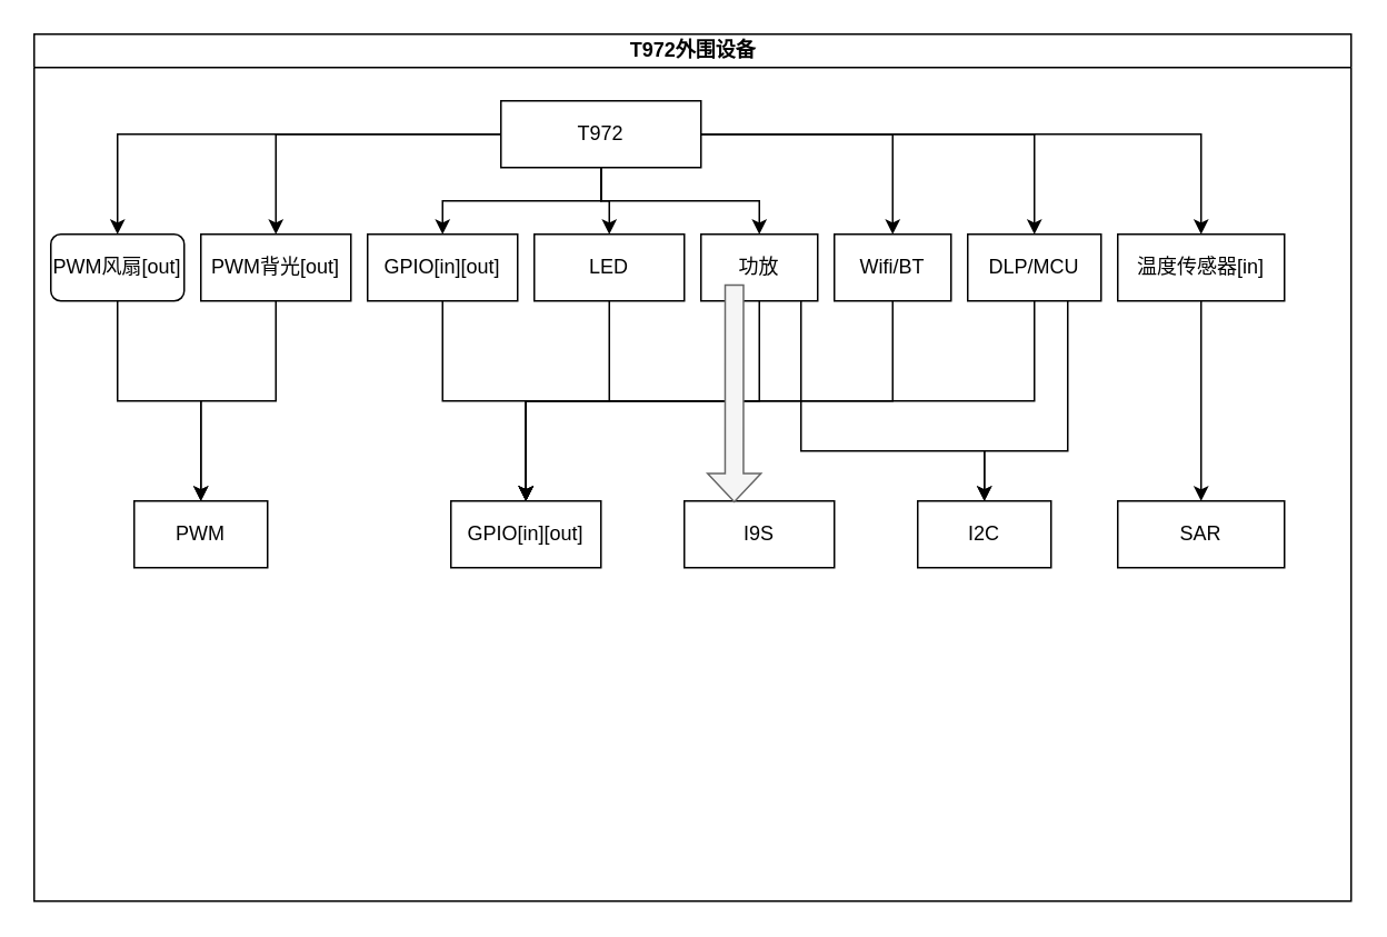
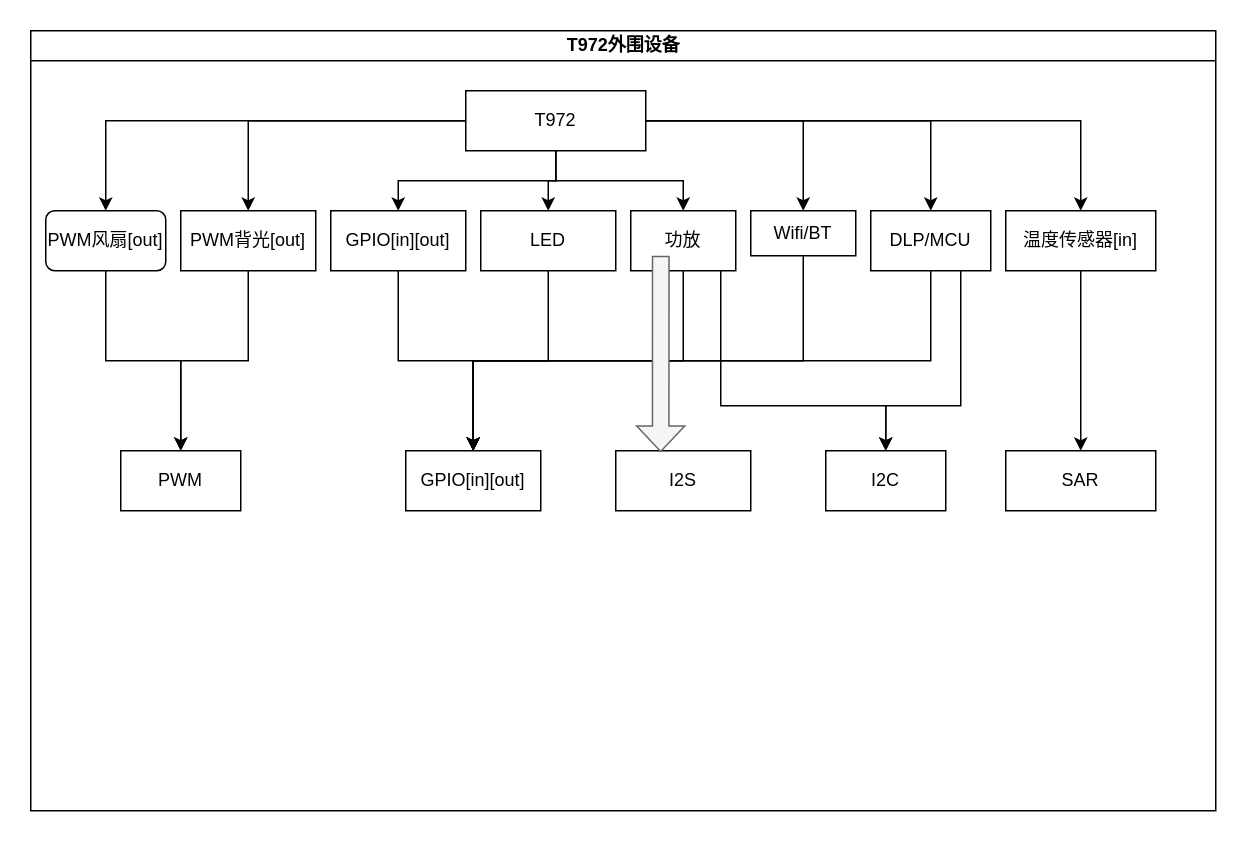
  <mxCell id="0" />
  <mxCell id="1" parent="0" />
  <mxCell id="2" value="T972外围设备" style="swimlane;html=1;startSize=20;horizontal=1;containerType=tree;glass=0;" parent="1" vertex="1"><mxGeometry x="20" y="20" width="790" height="520" as="geometry" /></mxCell>
- <mxCell id="3" value="T972" style="rounded=0;whiteSpace=wrap;html=1;" vertex="1" parent="2"><mxGeometry x="280" y="40" width="120" height="40" as="geometry" /></mxCell>
+ <mxCell id="3" value="T972" style="rounded=0;whiteSpace=wrap;html=1;" vertex="1" parent="2"><mxGeometry x="290" y="40" width="120" height="40" as="geometry" /></mxCell>
  <mxCell id="4" value="" style="edgeStyle=orthogonalEdgeStyle;rounded=0;orthogonalLoop=1;jettySize=auto;html=1;" edge="1" source="3" target="5" parent="2"><mxGeometry relative="1" as="geometry" /></mxCell>
  <mxCell id="5" value="GPIO[in][out]" style="rounded=0;whiteSpace=wrap;html=1;" vertex="1" parent="2"><mxGeometry x="200" y="120" width="90" height="40" as="geometry" /></mxCell>
  <mxCell id="6" value="" style="edgeStyle=orthogonalEdgeStyle;rounded=0;orthogonalLoop=1;jettySize=auto;html=1;" edge="1" source="3" target="7" parent="2"><mxGeometry relative="1" as="geometry" /></mxCell>
  <mxCell id="7" value="PWM风扇[out]" style="whiteSpace=wrap;html=1;rounded=1;" vertex="1" parent="2"><mxGeometry x="10" y="120" width="80" height="40" as="geometry" /></mxCell>
  <mxCell id="8" value="" style="edgeStyle=orthogonalEdgeStyle;rounded=0;orthogonalLoop=1;jettySize=auto;html=1;" edge="1" source="3" target="10" parent="2"><mxGeometry relative="1" as="geometry" /></mxCell>
  <mxCell id="9" style="edgeStyle=orthogonalEdgeStyle;rounded=0;orthogonalLoop=1;jettySize=auto;html=1;entryX=0.5;entryY=0;entryDx=0;entryDy=0;" edge="1" parent="2" source="10" target="27"><mxGeometry relative="1" as="geometry" /></mxCell>
  <mxCell id="10" value="PWM背光[out]" style="rounded=0;whiteSpace=wrap;html=1;" vertex="1" parent="2"><mxGeometry x="100" y="120" width="90" height="40" as="geometry" /></mxCell>
  <mxCell id="11" value="" style="edgeStyle=orthogonalEdgeStyle;rounded=0;orthogonalLoop=1;jettySize=auto;html=1;" edge="1" source="3" target="13" parent="2"><mxGeometry relative="1" as="geometry" /></mxCell>
  <mxCell id="12" style="edgeStyle=orthogonalEdgeStyle;rounded=0;orthogonalLoop=1;jettySize=auto;html=1;" edge="1" parent="2" source="13" target="29"><mxGeometry relative="1" as="geometry" /></mxCell>
  <mxCell id="13" value="LED" style="rounded=0;whiteSpace=wrap;html=1;" vertex="1" parent="2"><mxGeometry x="300" y="120" width="90" height="40" as="geometry" /></mxCell>
  <mxCell id="14" value="" style="edgeStyle=orthogonalEdgeStyle;rounded=0;orthogonalLoop=1;jettySize=auto;html=1;" edge="1" source="3" target="17" parent="2"><mxGeometry relative="1" as="geometry" /></mxCell>
  <mxCell id="15" style="edgeStyle=orthogonalEdgeStyle;rounded=0;orthogonalLoop=1;jettySize=auto;html=1;entryX=0.5;entryY=0;entryDx=0;entryDy=0;" edge="1" parent="2" source="17" target="29"><mxGeometry relative="1" as="geometry"><Array as="points"><mxPoint x="435" y="220" /><mxPoint x="295" y="220" /></Array></mxGeometry></mxCell>
  <mxCell id="16" style="edgeStyle=orthogonalEdgeStyle;rounded=0;orthogonalLoop=1;jettySize=auto;html=1;entryX=0.5;entryY=0;entryDx=0;entryDy=0;" edge="1" parent="2" source="17" target="34"><mxGeometry relative="1" as="geometry"><Array as="points"><mxPoint x="460" y="250" /><mxPoint x="570" y="250" /></Array></mxGeometry></mxCell>
  <mxCell id="17" value="功放" style="rounded=0;whiteSpace=wrap;html=1;" vertex="1" parent="2"><mxGeometry x="400" y="120" width="70" height="40" as="geometry" /></mxCell>
  <mxCell id="18" value="" style="edgeStyle=orthogonalEdgeStyle;rounded=0;orthogonalLoop=1;jettySize=auto;html=1;" edge="1" source="3" target="20" parent="2"><mxGeometry relative="1" as="geometry" /></mxCell>
  <mxCell id="19" style="edgeStyle=orthogonalEdgeStyle;rounded=0;orthogonalLoop=1;jettySize=auto;html=1;entryX=0.5;entryY=0;entryDx=0;entryDy=0;" edge="1" parent="2" source="20" target="29"><mxGeometry relative="1" as="geometry"><Array as="points"><mxPoint x="515" y="220" /><mxPoint x="295" y="220" /></Array></mxGeometry></mxCell>
- <mxCell id="20" value="Wifi/BT" style="rounded=0;whiteSpace=wrap;html=1;" vertex="1" parent="2"><mxGeometry x="480" y="120" width="70" height="40" as="geometry" /></mxCell>
+ <mxCell id="20" value="Wifi/BT" style="rounded=0;whiteSpace=wrap;html=1;" vertex="1" parent="2"><mxGeometry x="480" y="120" width="70" height="30" as="geometry" /></mxCell>
  <mxCell id="21" value="" style="edgeStyle=orthogonalEdgeStyle;rounded=0;orthogonalLoop=1;jettySize=auto;html=1;" edge="1" source="3" target="23" parent="2"><mxGeometry relative="1" as="geometry" /></mxCell>
  <mxCell id="22" style="edgeStyle=orthogonalEdgeStyle;rounded=0;orthogonalLoop=1;jettySize=auto;html=1;entryX=0.5;entryY=0;entryDx=0;entryDy=0;" edge="1" parent="2" source="23" target="29"><mxGeometry relative="1" as="geometry"><Array as="points"><mxPoint x="600" y="220" /><mxPoint x="295" y="220" /></Array></mxGeometry></mxCell>
  <mxCell id="23" value="DLP/MCU" style="rounded=0;whiteSpace=wrap;html=1;" vertex="1" parent="2"><mxGeometry x="560" y="120" width="80" height="40" as="geometry" /></mxCell>
  <mxCell id="24" value="" style="edgeStyle=orthogonalEdgeStyle;rounded=0;orthogonalLoop=1;jettySize=auto;html=1;" edge="1" source="3" target="25" parent="2"><mxGeometry relative="1" as="geometry" /></mxCell>
  <mxCell id="25" value="温度传感器[in]" style="rounded=0;whiteSpace=wrap;html=1;" vertex="1" parent="2"><mxGeometry x="650" y="120" width="100" height="40" as="geometry" /></mxCell>
  <mxCell id="26" value="" style="edgeStyle=orthogonalEdgeStyle;rounded=0;orthogonalLoop=1;jettySize=auto;html=1;" edge="1" target="27" source="7" parent="2"><mxGeometry relative="1" as="geometry"><mxPoint x="320" y="140" as="sourcePoint" /></mxGeometry></mxCell>
  <mxCell id="27" value="PWM" style="rounded=0;whiteSpace=wrap;html=1;" vertex="1" parent="2"><mxGeometry x="60" y="280" width="80" height="40" as="geometry" /></mxCell>
  <mxCell id="28" value="" style="edgeStyle=orthogonalEdgeStyle;rounded=0;orthogonalLoop=1;jettySize=auto;html=1;" edge="1" target="29" source="5" parent="2"><mxGeometry relative="1" as="geometry"><mxPoint x="380" y="160" as="sourcePoint" /></mxGeometry></mxCell>
  <mxCell id="29" value="GPIO[in][out]" style="rounded=0;whiteSpace=wrap;html=1;" vertex="1" parent="2"><mxGeometry x="250" y="280" width="90" height="40" as="geometry" /></mxCell>
  <mxCell id="30" value="" style="edgeStyle=orthogonalEdgeStyle;rounded=0;orthogonalLoop=1;jettySize=auto;html=1;" edge="1" target="31" source="25" parent="2"><mxGeometry relative="1" as="geometry"><mxPoint x="440" y="140" as="sourcePoint" /></mxGeometry></mxCell>
  <mxCell id="31" value="SAR" style="rounded=0;whiteSpace=wrap;html=1;" vertex="1" parent="2"><mxGeometry x="650" y="280" width="100" height="40" as="geometry" /></mxCell>
- <mxCell id="32" value="I9S" style="rounded=0;whiteSpace=wrap;html=1;" vertex="1" parent="2"><mxGeometry x="390" y="280" width="90" height="40" as="geometry" /></mxCell>
+ <mxCell id="32" value="I2S" style="rounded=0;whiteSpace=wrap;html=1;" vertex="1" parent="2"><mxGeometry x="390" y="280" width="90" height="40" as="geometry" /></mxCell>
  <mxCell id="33" value="" style="edgeStyle=orthogonalEdgeStyle;rounded=0;orthogonalLoop=1;jettySize=auto;html=1;" edge="1" target="34" source="23" parent="2"><mxGeometry relative="1" as="geometry"><mxPoint x="440" y="140" as="sourcePoint" /><Array as="points"><mxPoint x="620" y="250" /><mxPoint x="570" y="250" /></Array></mxGeometry></mxCell>
  <mxCell id="34" value="I2C" style="rounded=0;whiteSpace=wrap;html=1;" vertex="1" parent="2"><mxGeometry x="530" y="280" width="80" height="40" as="geometry" /></mxCell>
  <mxCell id="35" value="" style="shape=flexArrow;endArrow=classic;html=1;rounded=0;width=11;endSize=5.33;entryX=0.333;entryY=0.025;entryDx=0;entryDy=0;entryPerimeter=0;fillColor=#f5f5f5;strokeColor=#666666;" edge="1" parent="2" target="32"><mxGeometry width="50" height="50" relative="1" as="geometry"><mxPoint x="420" y="150" as="sourcePoint" /><mxPoint x="400" y="280" as="targetPoint" /></mxGeometry></mxCell>
